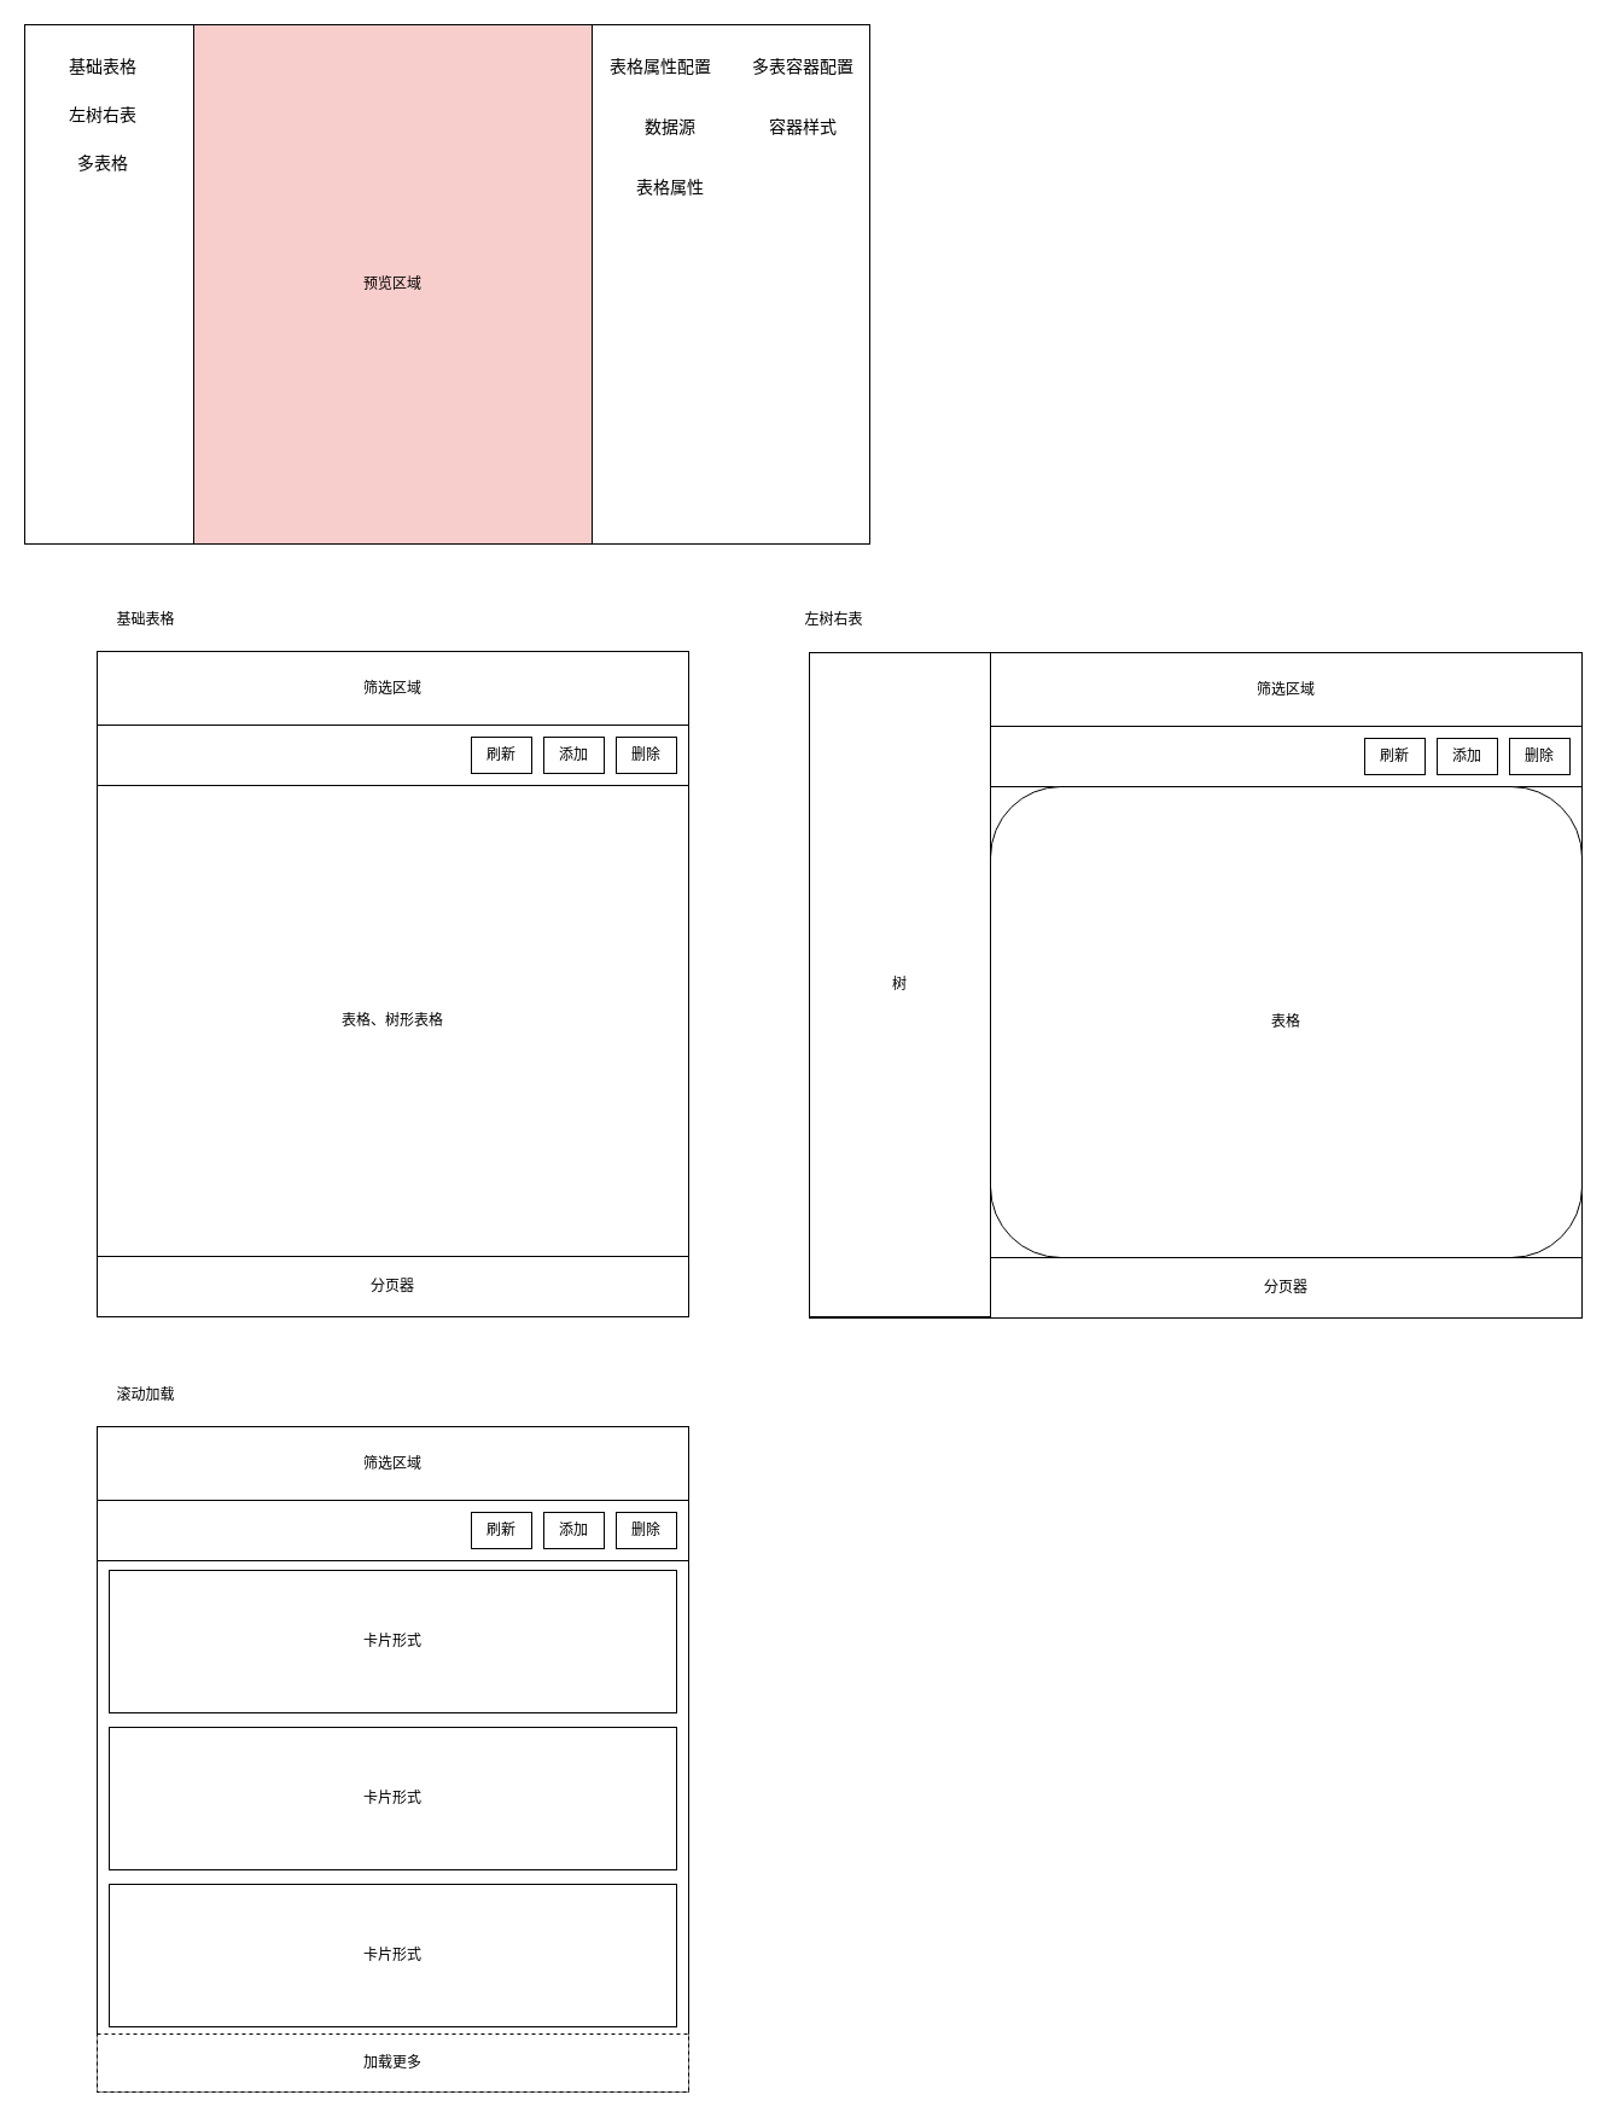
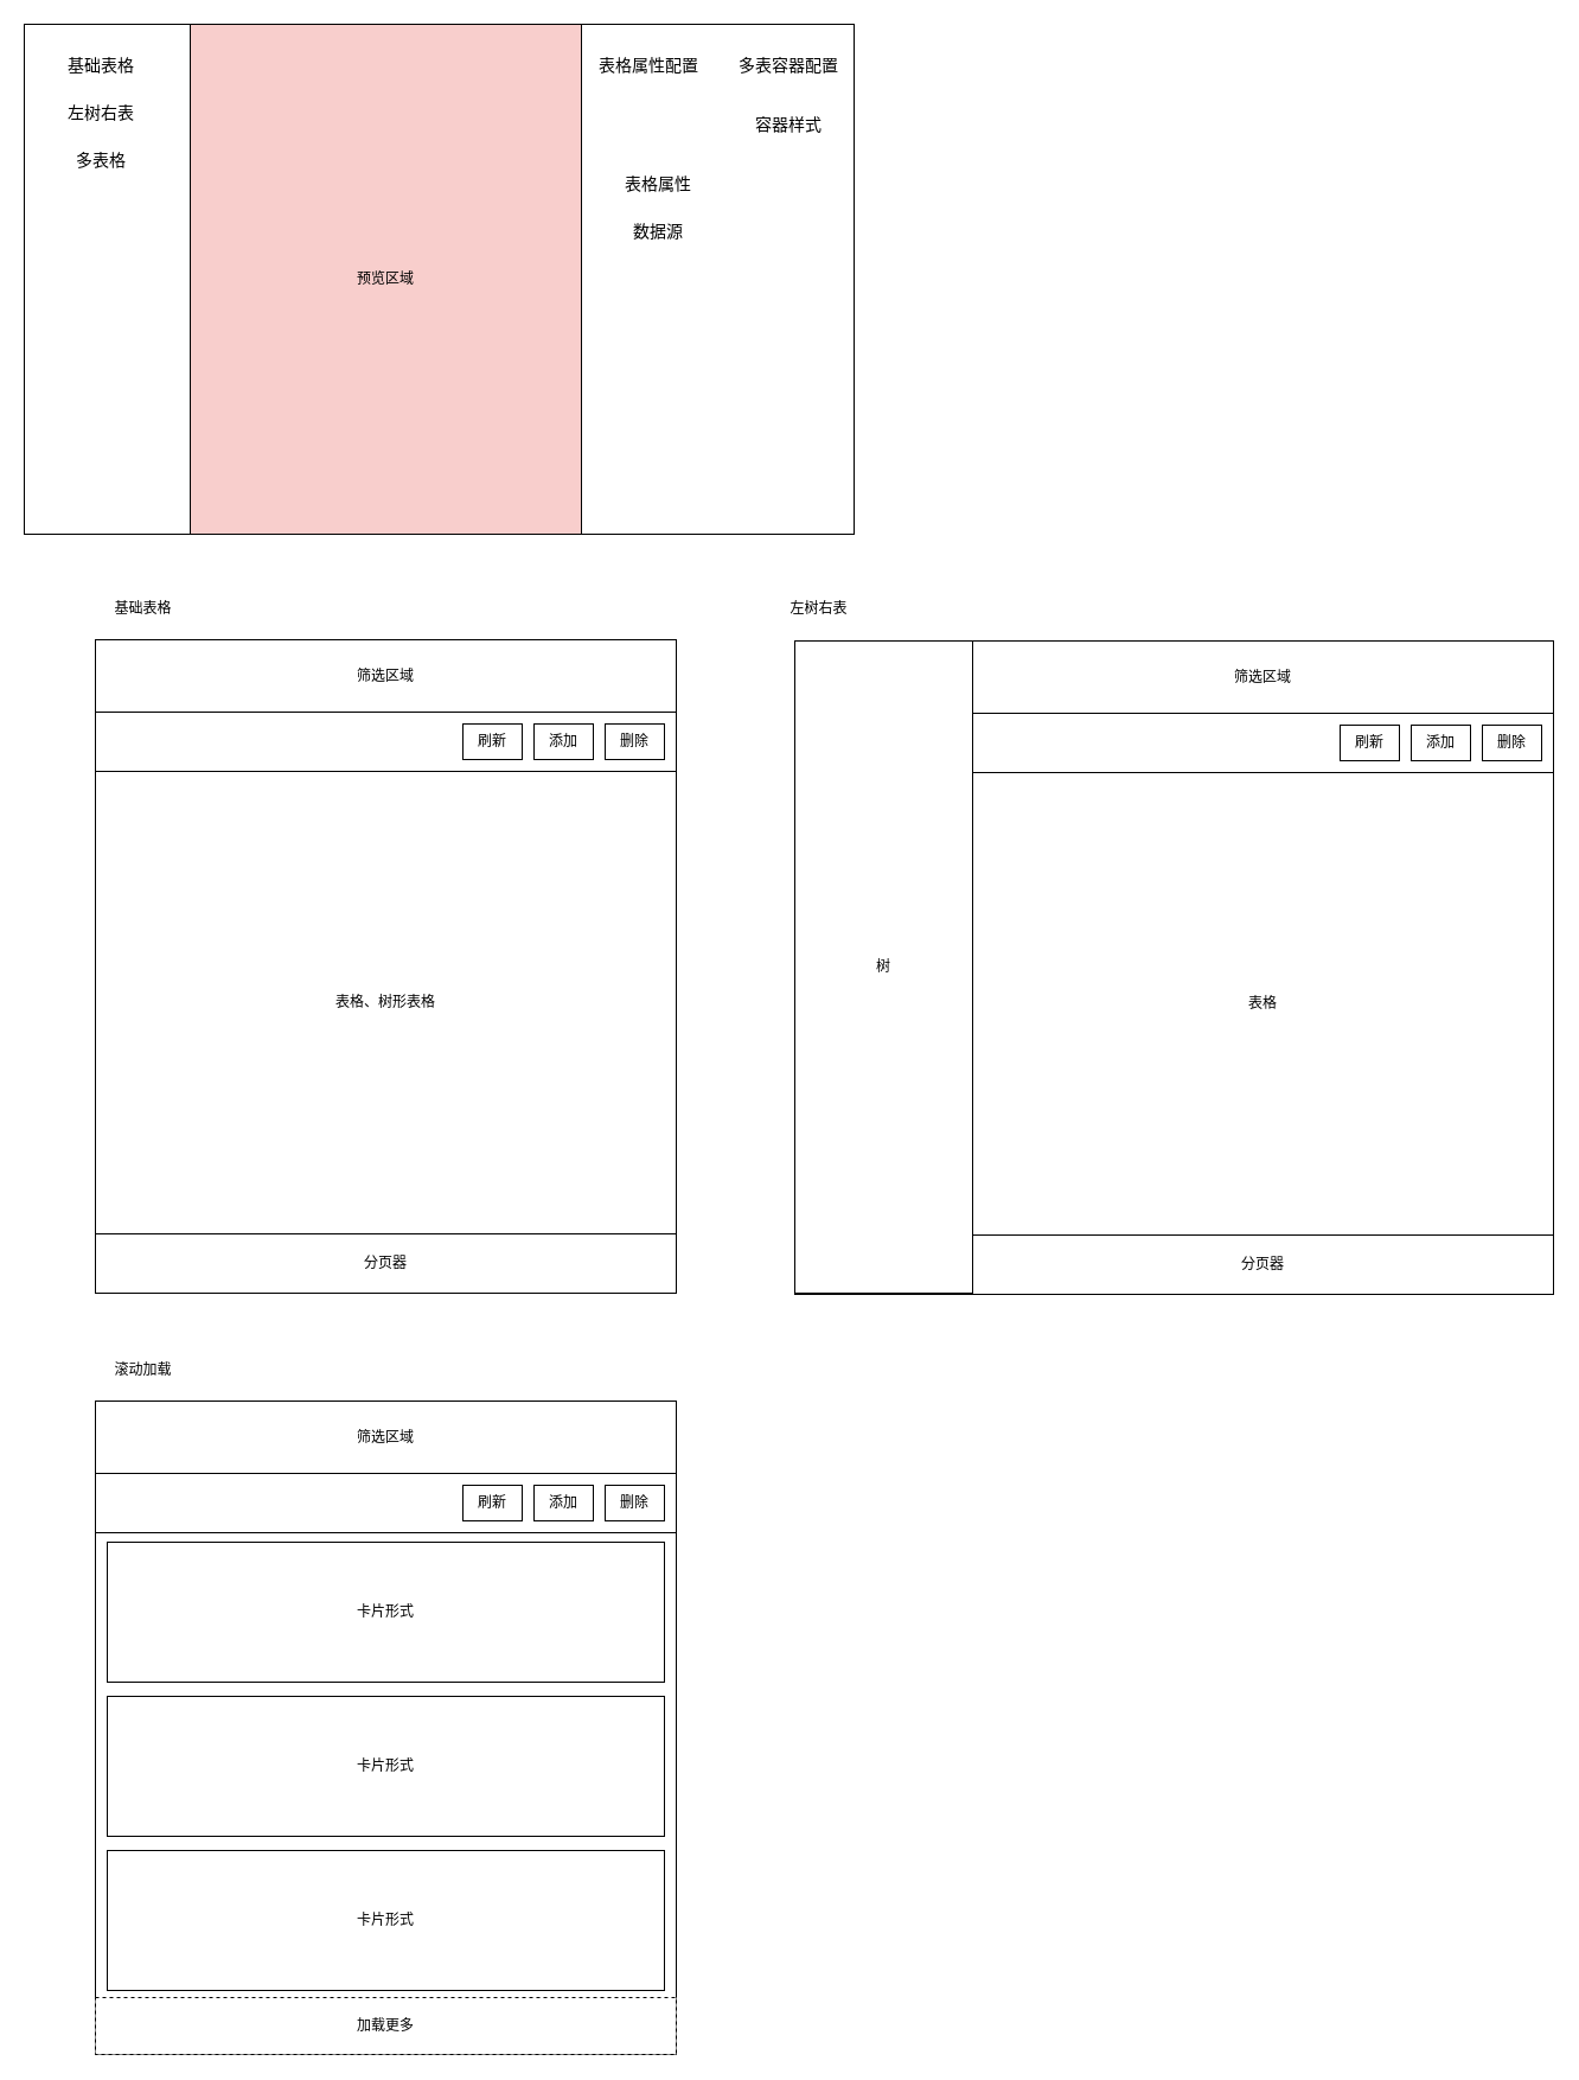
  <mxCell id="0" />
  <mxCell id="1" parent="0" />
  <mxCell id="2" value="" style="rounded=0;whiteSpace=wrap;html=1;" parent="1" vertex="1"><mxGeometry x="60" y="20" width="660" height="430" as="geometry" /></mxCell>
  <mxCell id="3" value="" style="rounded=0;whiteSpace=wrap;html=1;" parent="1" vertex="1"><mxGeometry x="20" y="20" width="140" height="430" as="geometry" /></mxCell>
  <mxCell id="4" value="基础表格" style="text;strokeColor=none;align=center;fillColor=none;html=1;verticalAlign=middle;whiteSpace=wrap;rounded=0;fontSize=14;" parent="1" vertex="1"><mxGeometry x="30" y="40" width="110" height="30" as="geometry" /></mxCell>
  <mxCell id="5" value="左树右表" style="text;strokeColor=none;align=center;fillColor=none;html=1;verticalAlign=middle;whiteSpace=wrap;rounded=0;fontSize=14;" parent="1" vertex="1"><mxGeometry x="30" y="80" width="110" height="30" as="geometry" /></mxCell>
  <mxCell id="6" value="多表格" style="text;strokeColor=none;align=center;fillColor=none;html=1;verticalAlign=middle;whiteSpace=wrap;rounded=0;fontSize=14;" parent="1" vertex="1"><mxGeometry x="30" y="120" width="110" height="30" as="geometry" /></mxCell>
  <mxCell id="7" value="预览区域" style="rounded=0;whiteSpace=wrap;html=1;fillColor=#f8cecc;" parent="1" vertex="1"><mxGeometry x="160" y="20" width="330" height="430" as="geometry" /></mxCell>
  <mxCell id="8" value="&amp;nbsp;表格属性配置" style="text;strokeColor=none;align=center;fillColor=none;html=1;verticalAlign=middle;whiteSpace=wrap;rounded=0;fontSize=14;" parent="1" vertex="1"><mxGeometry x="490" y="40" width="110" height="30" as="geometry" /></mxCell>
  <mxCell id="9" value="多表容器配置" style="text;strokeColor=none;align=center;fillColor=none;html=1;verticalAlign=middle;whiteSpace=wrap;rounded=0;fontSize=14;" parent="1" vertex="1"><mxGeometry x="610" y="40" width="110" height="30" as="geometry" /></mxCell>
- <mxCell id="10" value="数据源" style="text;strokeColor=none;align=center;fillColor=none;html=1;verticalAlign=middle;whiteSpace=wrap;rounded=0;fontSize=14;" parent="1" vertex="1"><mxGeometry x="500" y="90" width="110" height="30" as="geometry" /></mxCell>
+ <mxCell id="10" value="数据源" style="text;strokeColor=none;align=center;fillColor=none;html=1;verticalAlign=middle;whiteSpace=wrap;rounded=0;fontSize=14;" parent="1" vertex="1"><mxGeometry x="500" y="180" width="110" height="30" as="geometry" /></mxCell>
  <mxCell id="11" value="表格属性" style="text;strokeColor=none;align=center;fillColor=none;html=1;verticalAlign=middle;whiteSpace=wrap;rounded=0;fontSize=14;" parent="1" vertex="1"><mxGeometry x="500" y="140" width="110" height="30" as="geometry" /></mxCell>
  <mxCell id="12" value="容器样式" style="text;strokeColor=none;align=center;fillColor=none;html=1;verticalAlign=middle;whiteSpace=wrap;rounded=0;fontSize=14;" parent="1" vertex="1"><mxGeometry x="610" y="90" width="110" height="30" as="geometry" /></mxCell>
  <mxCell id="13" value="" style="whiteSpace=wrap;html=1;" vertex="1" parent="1"><mxGeometry x="80" y="539" width="490" height="551" as="geometry" /></mxCell>
  <mxCell id="14" value="筛选区域" style="whiteSpace=wrap;html=1;" vertex="1" parent="1"><mxGeometry x="80" y="539" width="490" height="61" as="geometry" /></mxCell>
  <mxCell id="15" value="" style="whiteSpace=wrap;html=1;" vertex="1" parent="1"><mxGeometry x="80" y="600" width="490" height="50" as="geometry" /></mxCell>
  <mxCell id="16" value="添加" style="whiteSpace=wrap;html=1;" vertex="1" parent="1"><mxGeometry x="450" y="610" width="50" height="30" as="geometry" /></mxCell>
  <mxCell id="17" value="删除" style="whiteSpace=wrap;html=1;" vertex="1" parent="1"><mxGeometry x="510" y="610" width="50" height="30" as="geometry" /></mxCell>
  <mxCell id="18" value="刷新" style="whiteSpace=wrap;html=1;" vertex="1" parent="1"><mxGeometry x="390" y="610" width="50" height="30" as="geometry" /></mxCell>
  <mxCell id="19" value="表格、树形表格" style="whiteSpace=wrap;html=1;" vertex="1" parent="1"><mxGeometry x="80" y="650" width="490" height="390" as="geometry" /></mxCell>
  <mxCell id="20" value="分页器" style="whiteSpace=wrap;html=1;" vertex="1" parent="1"><mxGeometry x="80" y="1040" width="490" height="50" as="geometry" /></mxCell>
  <mxCell id="21" value="基础表格" style="text;html=1;align=center;verticalAlign=middle;resizable=0;points=[];autosize=1;strokeColor=none;fillColor=none;" vertex="1" parent="1"><mxGeometry x="85" y="498" width="70" height="30" as="geometry" /></mxCell>
  <mxCell id="22" value="" style="whiteSpace=wrap;html=1;" vertex="1" parent="1"><mxGeometry x="670" y="540" width="640" height="551" as="geometry" /></mxCell>
  <mxCell id="23" value="筛选区域" style="whiteSpace=wrap;html=1;" vertex="1" parent="1"><mxGeometry x="820" y="540" width="490" height="61" as="geometry" /></mxCell>
  <mxCell id="24" value="" style="whiteSpace=wrap;html=1;" vertex="1" parent="1"><mxGeometry x="820" y="601" width="490" height="50" as="geometry" /></mxCell>
  <mxCell id="25" value="添加" style="whiteSpace=wrap;html=1;" vertex="1" parent="1"><mxGeometry x="1190" y="611" width="50" height="30" as="geometry" /></mxCell>
  <mxCell id="26" value="删除" style="whiteSpace=wrap;html=1;" vertex="1" parent="1"><mxGeometry x="1250" y="611" width="50" height="30" as="geometry" /></mxCell>
  <mxCell id="27" value="刷新" style="whiteSpace=wrap;html=1;" vertex="1" parent="1"><mxGeometry x="1130" y="611" width="50" height="30" as="geometry" /></mxCell>
- <mxCell id="28" value="表格" style="whiteSpace=wrap;html=1;rounded=1;" vertex="1" parent="1"><mxGeometry x="820" y="651" width="490" height="390" as="geometry" /></mxCell>
+ <mxCell id="28" value="表格" style="whiteSpace=wrap;html=1;" vertex="1" parent="1"><mxGeometry x="820" y="651" width="490" height="390" as="geometry" /></mxCell>
  <mxCell id="29" value="分页器" style="whiteSpace=wrap;html=1;" vertex="1" parent="1"><mxGeometry x="820" y="1041" width="490" height="50" as="geometry" /></mxCell>
  <mxCell id="30" value="树" style="whiteSpace=wrap;html=1;" vertex="1" parent="1"><mxGeometry x="670" y="540" width="150" height="550" as="geometry" /></mxCell>
  <mxCell id="31" value="左树右表" style="text;html=1;align=center;verticalAlign=middle;resizable=0;points=[];autosize=1;strokeColor=none;fillColor=none;" vertex="1" parent="1"><mxGeometry x="655" y="498" width="70" height="30" as="geometry" /></mxCell>
  <mxCell id="32" value="" style="whiteSpace=wrap;html=1;" vertex="1" parent="1"><mxGeometry x="80" y="1181" width="490" height="551" as="geometry" /></mxCell>
  <mxCell id="33" value="筛选区域" style="whiteSpace=wrap;html=1;" vertex="1" parent="1"><mxGeometry x="80" y="1181" width="490" height="61" as="geometry" /></mxCell>
  <mxCell id="34" value="" style="whiteSpace=wrap;html=1;" vertex="1" parent="1"><mxGeometry x="80" y="1242" width="490" height="50" as="geometry" /></mxCell>
  <mxCell id="35" value="添加" style="whiteSpace=wrap;html=1;" vertex="1" parent="1"><mxGeometry x="450" y="1252" width="50" height="30" as="geometry" /></mxCell>
  <mxCell id="36" value="删除" style="whiteSpace=wrap;html=1;" vertex="1" parent="1"><mxGeometry x="510" y="1252" width="50" height="30" as="geometry" /></mxCell>
  <mxCell id="37" value="刷新" style="whiteSpace=wrap;html=1;" vertex="1" parent="1"><mxGeometry x="390" y="1252" width="50" height="30" as="geometry" /></mxCell>
  <mxCell id="38" value="卡片形式" style="whiteSpace=wrap;html=1;" vertex="1" parent="1"><mxGeometry x="90" y="1300" width="470" height="118" as="geometry" /></mxCell>
  <mxCell id="39" value="滚动加载" style="text;html=1;align=center;verticalAlign=middle;resizable=0;points=[];autosize=1;strokeColor=none;fillColor=none;" vertex="1" parent="1"><mxGeometry x="85" y="1140" width="70" height="30" as="geometry" /></mxCell>
  <mxCell id="40" value="加载更多" style="whiteSpace=wrap;html=1;dashed=1;" vertex="1" parent="1"><mxGeometry x="80" y="1684" width="490" height="48" as="geometry" /></mxCell>
  <mxCell id="41" value="卡片形式" style="whiteSpace=wrap;html=1;" vertex="1" parent="1"><mxGeometry x="90" y="1430" width="470" height="118" as="geometry" /></mxCell>
  <mxCell id="42" value="卡片形式" style="whiteSpace=wrap;html=1;" vertex="1" parent="1"><mxGeometry x="90" y="1560" width="470" height="118" as="geometry" /></mxCell>
